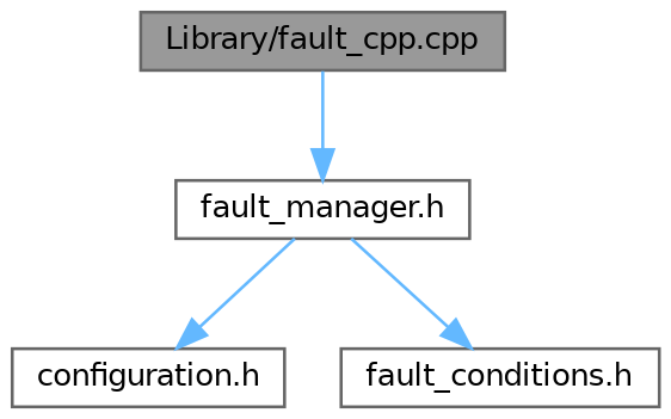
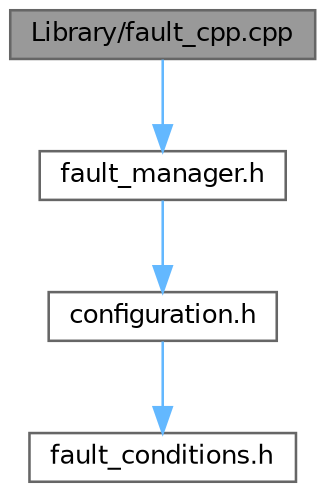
  digraph {
    node [color=grey40 fillcolor=white fontname=Helvetica fontsize=10 shape=box style=filled]
    edge [color=steelblue1 fontname=Helvetica fontsize=10 labelfontname=Helvetica labelfontsize=10 style=solid]
    n1 [color=gray40 fillcolor=grey60 fontcolor=black height=0.2 label="Library/fault_cpp.cpp" width=0.4]
    n2 [height=0.2 label="fault_manager.h" width=0.4]
    n3 [height=0.2 label="configuration.h" width=0.4]
    n4 [height=0.2 label="fault_conditions.h" width=0.4]
    n1 -> n2
    n2 -> n3
-   n2 -> n4
+   n3 -> n4
  }
